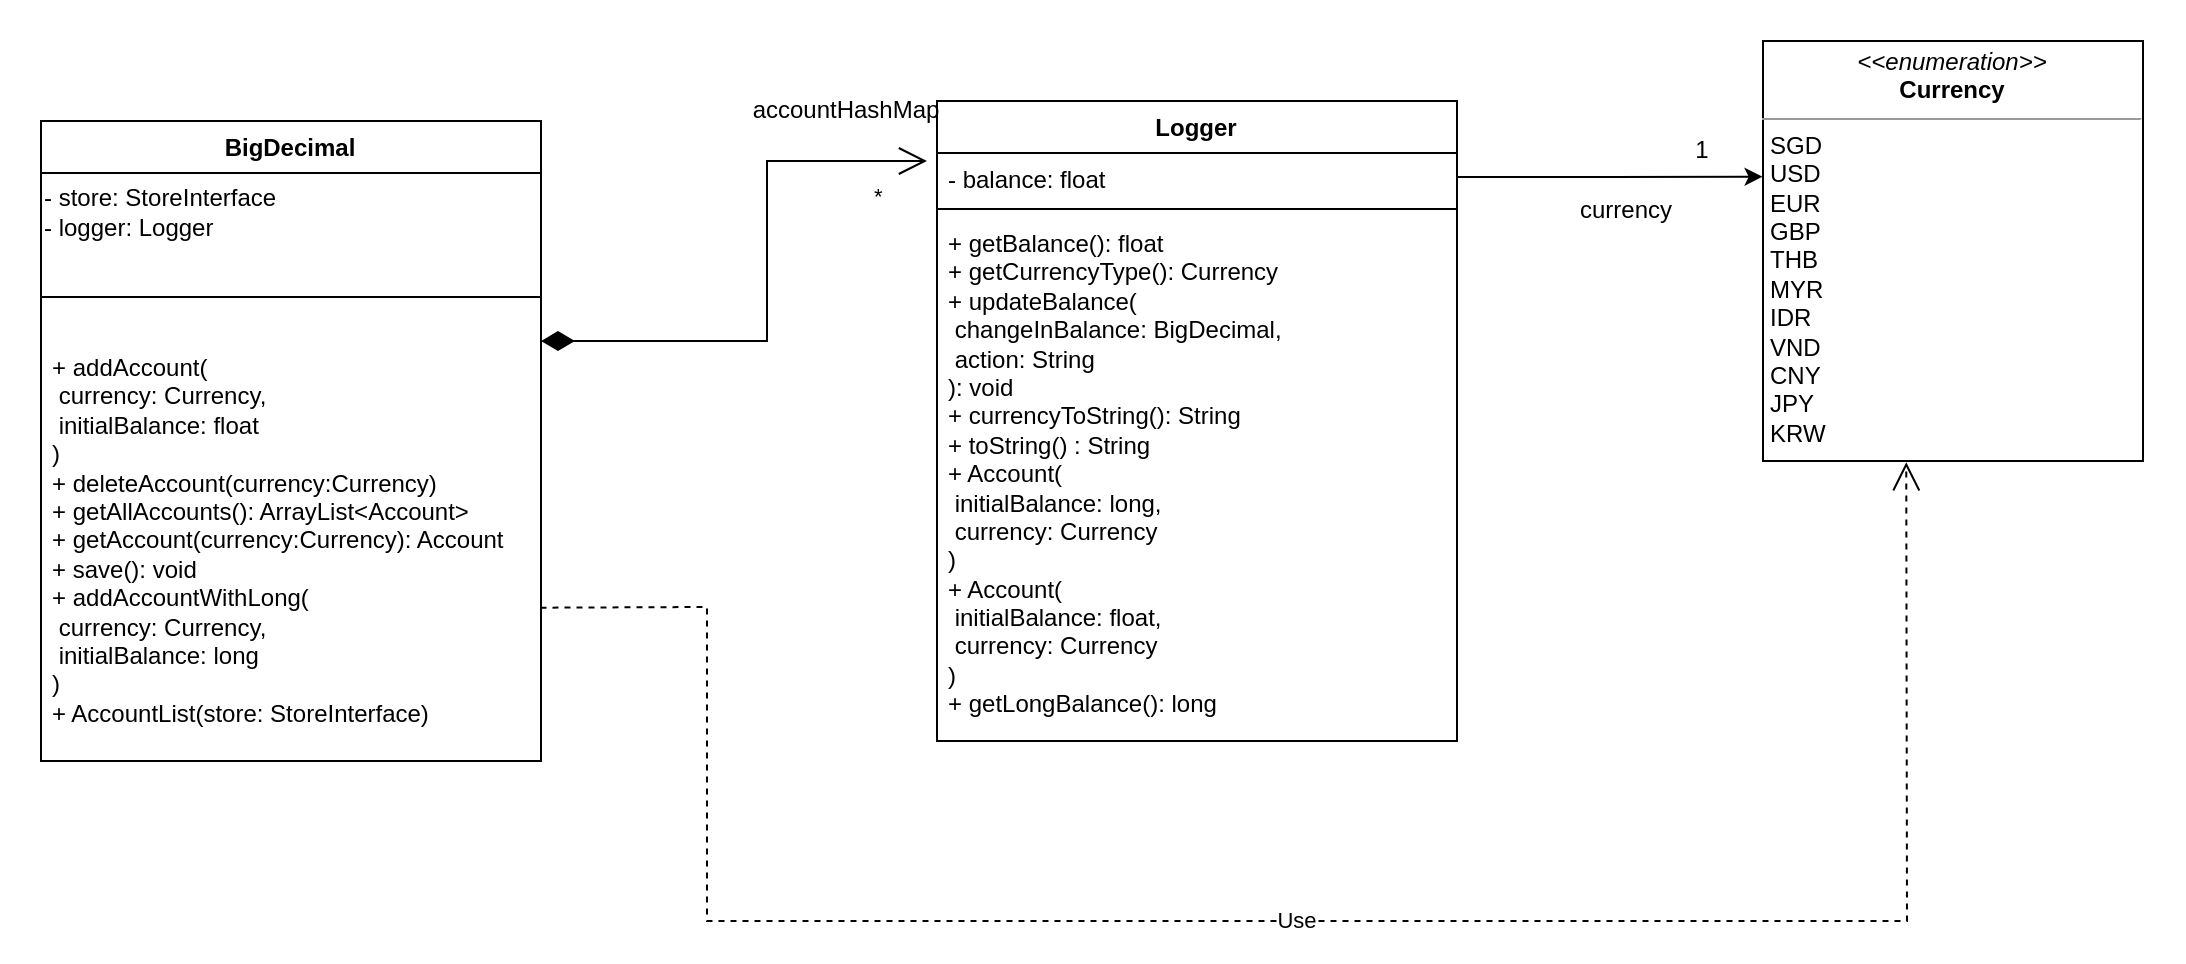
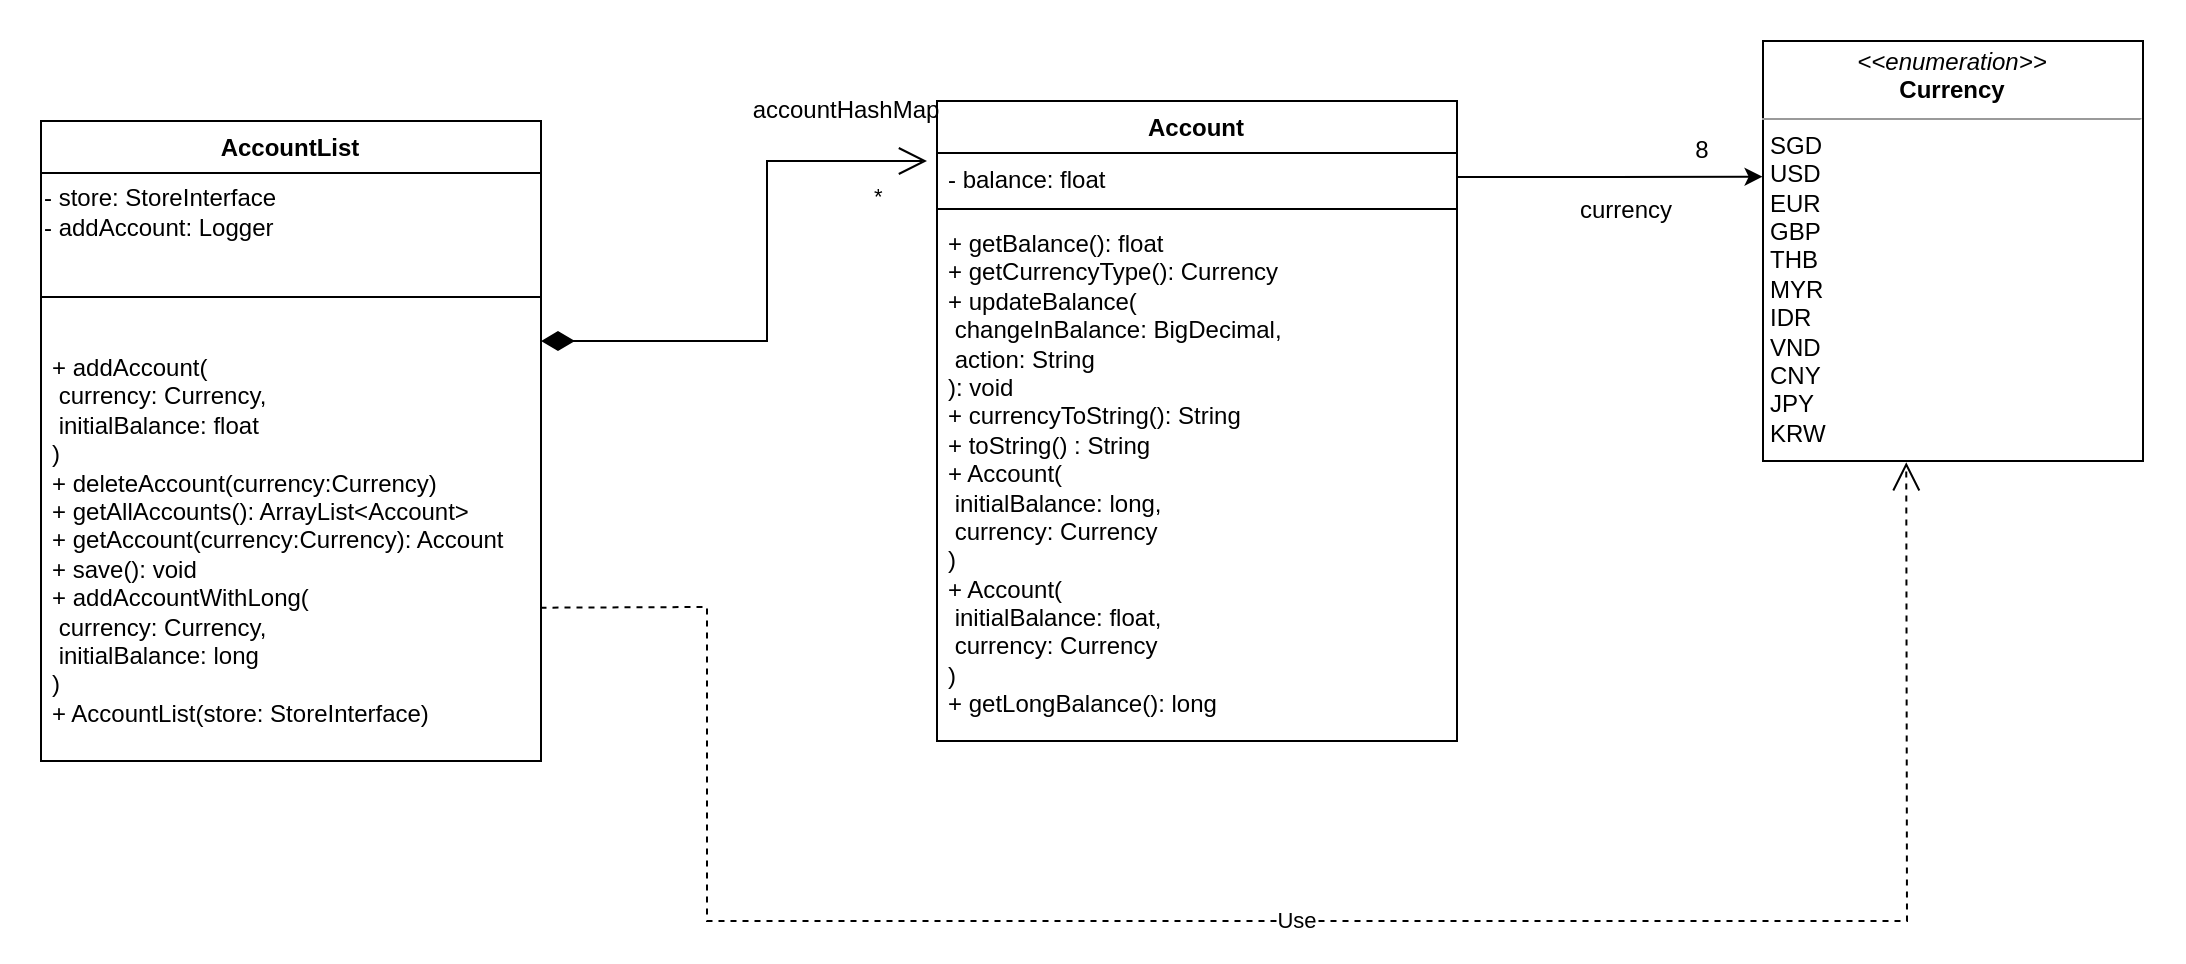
  <mxCell id="0" />
  <mxCell id="1" parent="0" />
- <mxCell id="2" value="Logger" style="swimlane;fontStyle=1;align=center;verticalAlign=top;childLayout=stackLayout;horizontal=1;startSize=26;horizontalStack=0;resizeParent=1;resizeParentMax=0;resizeLast=0;collapsible=1;marginBottom=0;whiteSpace=wrap;html=1;" parent="1" vertex="1"><mxGeometry x="468" y="50" width="260" height="320" as="geometry" /></mxCell>
+ <mxCell id="2" value="Account" style="swimlane;fontStyle=1;align=center;verticalAlign=top;childLayout=stackLayout;horizontal=1;startSize=26;horizontalStack=0;resizeParent=1;resizeParentMax=0;resizeLast=0;collapsible=1;marginBottom=0;whiteSpace=wrap;html=1;" parent="1" vertex="1"><mxGeometry x="468" y="50" width="260" height="320" as="geometry" /></mxCell>
  <mxCell id="3" value="- balance: float" style="text;strokeColor=none;fillColor=none;align=left;verticalAlign=top;spacingLeft=4;spacingRight=4;overflow=hidden;rotatable=0;points=[[0,0.5],[1,0.5]];portConstraint=eastwest;whiteSpace=wrap;html=1;" parent="2" vertex="1"><mxGeometry y="26" width="260" height="24" as="geometry" /></mxCell>
  <mxCell id="4" value="" style="line;strokeWidth=1;fillColor=none;align=left;verticalAlign=middle;spacingTop=-1;spacingLeft=3;spacingRight=3;rotatable=0;labelPosition=right;points=[];portConstraint=eastwest;strokeColor=inherit;" parent="2" vertex="1"><mxGeometry y="50" width="260" height="8" as="geometry" /></mxCell>
  <mxCell id="5" value="+ getBalance(): float&lt;br&gt;+ getCurrencyType(): Currency&lt;br&gt;+ updateBalance(&lt;br&gt;&lt;span style=&quot;background-color: initial;&quot;&gt;&lt;span style=&quot;white-space: pre;&quot;&gt; &lt;/span&gt;changeInBalance: BigDecimal,&amp;nbsp;&lt;br&gt;&lt;/span&gt;&lt;span style=&quot;background-color: initial;&quot;&gt;&lt;span style=&quot;white-space: pre;&quot;&gt; &lt;/span&gt;action: String&lt;/span&gt;&lt;span style=&quot;background-color: initial;&quot;&gt;&lt;br&gt;&lt;/span&gt;): void&lt;br&gt;+ currencyToString(): String&lt;br&gt;+ toString() : String&lt;br&gt;+ Account(&lt;br&gt;&lt;span style=&quot;white-space: pre;&quot;&gt; &lt;/span&gt;initialBalance: long, &lt;br&gt;&lt;span style=&quot;white-space: pre;&quot;&gt; &lt;/span&gt;currency: Currency&lt;br&gt;)&lt;br&gt;+ Account(&lt;br&gt;&lt;span style=&quot;white-space: pre;&quot;&gt; &lt;/span&gt;initialBalance: float,&lt;br&gt;&lt;span style=&quot;white-space: pre;&quot;&gt; &lt;/span&gt;currency: Currency&lt;br&gt;)&lt;br&gt;+ getLongBalance(): long" style="text;strokeColor=none;fillColor=none;align=left;verticalAlign=top;spacingLeft=4;spacingRight=4;overflow=hidden;rotatable=0;points=[[0,0.5],[1,0.5]];portConstraint=eastwest;whiteSpace=wrap;html=1;" parent="2" vertex="1"><mxGeometry y="58" width="260" height="262" as="geometry" /></mxCell>
  <mxCell id="6" value="&lt;p style=&quot;margin:0px;margin-top:4px;text-align:center;&quot;&gt;&lt;i&gt;&amp;lt;&amp;lt;enumeration&amp;gt;&amp;gt;&lt;/i&gt;&lt;br&gt;&lt;b&gt;Currency&lt;/b&gt;&lt;/p&gt;&lt;hr size=&quot;1&quot;&gt;&lt;p style=&quot;margin:0px;margin-left:4px;&quot;&gt;SGD&lt;/p&gt;&lt;p style=&quot;margin:0px;margin-left:4px;&quot;&gt;USD&lt;/p&gt;&lt;p style=&quot;margin:0px;margin-left:4px;&quot;&gt;EUR&lt;/p&gt;&lt;p style=&quot;margin:0px;margin-left:4px;&quot;&gt;GBP&lt;/p&gt;&lt;p style=&quot;margin:0px;margin-left:4px;&quot;&gt;THB&lt;/p&gt;&lt;p style=&quot;margin:0px;margin-left:4px;&quot;&gt;MYR&lt;/p&gt;&lt;p style=&quot;margin:0px;margin-left:4px;&quot;&gt;IDR&lt;/p&gt;&lt;p style=&quot;margin:0px;margin-left:4px;&quot;&gt;VND&lt;/p&gt;&lt;p style=&quot;margin:0px;margin-left:4px;&quot;&gt;CNY&lt;/p&gt;&lt;p style=&quot;margin:0px;margin-left:4px;&quot;&gt;JPY&lt;/p&gt;&lt;p style=&quot;margin:0px;margin-left:4px;&quot;&gt;&lt;span style=&quot;background-color: initial;&quot;&gt;KRW&lt;/span&gt;&lt;/p&gt;" style="verticalAlign=top;align=left;overflow=fill;fontSize=12;fontFamily=Helvetica;html=1;whiteSpace=wrap;" parent="1" vertex="1"><mxGeometry x="881" y="20" width="190" height="210" as="geometry" /></mxCell>
  <mxCell id="7" value="currency" style="text;html=1;strokeColor=none;fillColor=none;align=center;verticalAlign=middle;whiteSpace=wrap;rounded=0;" parent="1" vertex="1"><mxGeometry x="783" y="90" width="60" height="30" as="geometry" /></mxCell>
- <mxCell id="8" value="1" style="text;html=1;strokeColor=none;fillColor=none;align=center;verticalAlign=middle;whiteSpace=wrap;rounded=0;" parent="1" vertex="1"><mxGeometry x="821" y="70" width="60" height="10" as="geometry" /></mxCell>
- <mxCell id="9" value="BigDecimal" style="swimlane;fontStyle=1;align=center;verticalAlign=top;childLayout=stackLayout;horizontal=1;startSize=26;horizontalStack=0;resizeParent=1;resizeParentMax=0;resizeLast=0;collapsible=1;marginBottom=0;whiteSpace=wrap;html=1;" parent="1" vertex="1"><mxGeometry x="20" y="60" width="250" height="320" as="geometry"><mxRectangle x="-413" y="540" width="110" height="30" as="alternateBounds" /></mxGeometry></mxCell>
- <mxCell id="10" value="- store: StoreInterface&lt;br&gt;- logger: Logger" style="text;html=1;align=left;verticalAlign=middle;resizable=0;points=[];autosize=1;strokeColor=none;fillColor=none;" vertex="1" parent="9"><mxGeometry y="26" width="250" height="40" as="geometry" /></mxCell>
+ <mxCell id="8" value="8" style="text;html=1;strokeColor=none;fillColor=none;align=center;verticalAlign=middle;whiteSpace=wrap;rounded=0;" parent="1" vertex="1"><mxGeometry x="821" y="70" width="60" height="10" as="geometry" /></mxCell>
+ <mxCell id="9" value="AccountList" style="swimlane;fontStyle=1;align=center;verticalAlign=top;childLayout=stackLayout;horizontal=1;startSize=26;horizontalStack=0;resizeParent=1;resizeParentMax=0;resizeLast=0;collapsible=1;marginBottom=0;whiteSpace=wrap;html=1;" parent="1" vertex="1"><mxGeometry x="20" y="60" width="250" height="320" as="geometry"><mxRectangle x="-413" y="540" width="110" height="30" as="alternateBounds" /></mxGeometry></mxCell>
+ <mxCell id="10" value="- store: StoreInterface&lt;br&gt;- addAccount: Logger" style="text;html=1;align=left;verticalAlign=middle;resizable=0;points=[];autosize=1;strokeColor=none;fillColor=none;" vertex="1" parent="9"><mxGeometry y="26" width="250" height="40" as="geometry" /></mxCell>
  <mxCell id="11" value="" style="line;strokeWidth=1;fillColor=none;align=left;verticalAlign=middle;spacingTop=-1;spacingLeft=3;spacingRight=3;rotatable=0;labelPosition=right;points=[];portConstraint=eastwest;strokeColor=inherit;" parent="9" vertex="1"><mxGeometry y="66" width="250" height="44" as="geometry" /></mxCell>
  <mxCell id="12" value="+ addAccount(&lt;br&gt;&lt;span style=&quot;white-space: pre;&quot;&gt; &lt;/span&gt;currency: Currency,&lt;br&gt;&lt;span style=&quot;white-space: pre;&quot;&gt; &lt;/span&gt;initialBalance: float&lt;br&gt;)&lt;br&gt;+ deleteAccount(currency:Currency)&lt;br&gt;+ getAllAccounts(): ArrayList&amp;lt;Account&amp;gt;&lt;br&gt;+ getAccount(currency:Currency): Account&lt;br&gt;+ save(): void&lt;br&gt;+ addAccountWithLong(&lt;br&gt;&lt;span style=&quot;white-space: pre;&quot;&gt; &lt;/span&gt;currency: Currency,&lt;br&gt;&lt;span style=&quot;white-space: pre;&quot;&gt; &lt;/span&gt;initialBalance: long&lt;br&gt;)&lt;br&gt;+ AccountList(store: StoreInterface)" style="text;strokeColor=none;fillColor=none;align=left;verticalAlign=top;spacingLeft=4;spacingRight=4;overflow=hidden;rotatable=0;points=[[0,0.5],[1,0.5]];portConstraint=eastwest;whiteSpace=wrap;html=1;" parent="9" vertex="1"><mxGeometry y="110" width="250" height="210" as="geometry" /></mxCell>
  <mxCell id="13" value="accountHashMap" style="text;html=1;strokeColor=none;fillColor=none;align=center;verticalAlign=middle;whiteSpace=wrap;rounded=0;" parent="1" vertex="1"><mxGeometry x="393" y="40" width="60" height="30" as="geometry" /></mxCell>
  <mxCell id="14" value="Use" style="endArrow=open;endSize=12;dashed=1;html=1;rounded=0;exitX=0.999;exitY=0.635;exitDx=0;exitDy=0;entryX=0.377;entryY=1.003;entryDx=0;entryDy=0;exitPerimeter=0;entryPerimeter=0;" parent="1" source="12" target="6" edge="1"><mxGeometry width="160" relative="1" as="geometry"><mxPoint x="463" y="140" as="sourcePoint" /><mxPoint x="623" y="140" as="targetPoint" /><Array as="points"><mxPoint x="353" y="303" /><mxPoint x="353" y="460" /><mxPoint x="653" y="460" /><mxPoint x="953" y="460" /></Array></mxGeometry></mxCell>
  <mxCell id="15" value="*" style="endArrow=open;html=1;endSize=12;startArrow=diamondThin;startSize=14;startFill=1;edgeStyle=orthogonalEdgeStyle;align=left;verticalAlign=bottom;rounded=0;" parent="1" source="12" edge="1"><mxGeometry x="0.803" y="-27" relative="1" as="geometry"><mxPoint x="293" y="340" as="sourcePoint" /><mxPoint x="463" y="80" as="targetPoint" /><Array as="points"><mxPoint x="383" y="170" /><mxPoint x="383" y="80" /></Array><mxPoint as="offset" /></mxGeometry></mxCell>
  <mxCell id="16" style="edgeStyle=orthogonalEdgeStyle;rounded=0;orthogonalLoop=1;jettySize=auto;html=1;entryX=-0.001;entryY=0.323;entryDx=0;entryDy=0;entryPerimeter=0;" parent="1" source="3" edge="1" target="6"><mxGeometry relative="1" as="geometry"><mxPoint x="858" y="103" as="targetPoint" /></mxGeometry></mxCell>
